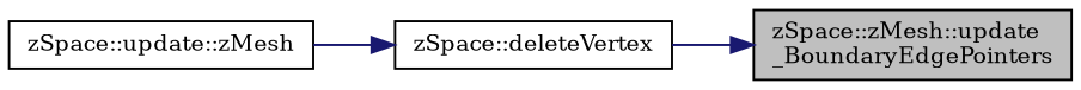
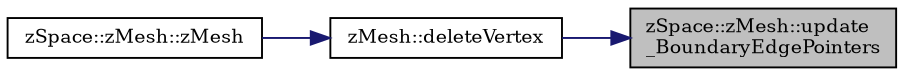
  digraph {
    fontname="DejaVu Serif"
    rankdir=RL
    node [color=black fillcolor=white fontname="DejaVu Serif" fontsize=10 shape=record style=filled]
    edge [color=midnightblue dir=back fontname="DejaVu Serif" fontsize=10 labelfontname=Helvetica labelfontsize=10 style=solid]
    n1 [fillcolor=grey75 fontcolor=black height=0.2 label="zSpace::zMesh::update\l_BoundaryEdgePointers" width=0.4]
-   n2 [height=0.2 label="zSpace::deleteVertex" width=0.4]
-   n3 [height=0.2 label="zSpace::update::zMesh" width=0.4]
+   n2 [height=0.2 label="zMesh::deleteVertex" width=0.4]
+   n3 [height=0.2 label="zSpace::zMesh::zMesh" width=0.4]
    n1 -> n2
    n2 -> n3
  }
